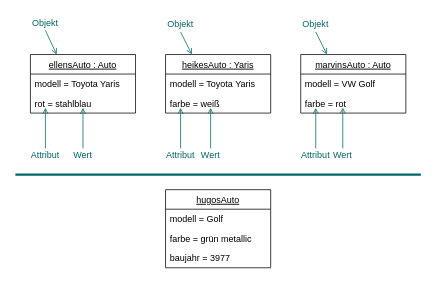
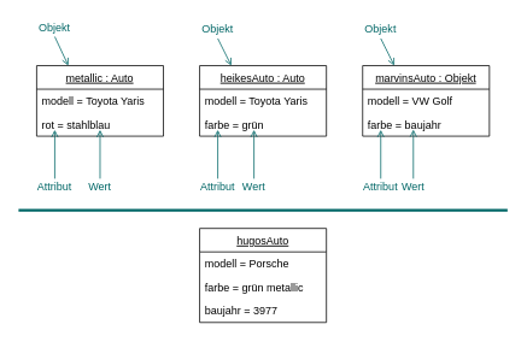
  <mxCell id="0" />
  <mxCell id="1" parent="0" />
  <mxCell id="2" value="" style="endArrow=none;html=1;rounded=0;strokeColor=#006666;strokeWidth=3;" edge="1" parent="1"><mxGeometry width="50" height="50" relative="1" as="geometry"><mxPoint x="560" y="232" as="sourcePoint" /><mxPoint x="20" y="232" as="targetPoint" /></mxGeometry></mxCell>
- <mxCell id="3" value="ellensAuto : Auto" style="swimlane;fontStyle=4;align=center;verticalAlign=top;childLayout=stackLayout;horizontal=1;startSize=26;horizontalStack=0;resizeParent=1;resizeParentMax=0;resizeLast=0;collapsible=1;marginBottom=0;" vertex="1" parent="1"><mxGeometry x="40" y="72" width="140" height="78" as="geometry" /></mxCell>
+ <mxCell id="3" value="metallic : Auto" style="swimlane;fontStyle=4;align=center;verticalAlign=top;childLayout=stackLayout;horizontal=1;startSize=26;horizontalStack=0;resizeParent=1;resizeParentMax=0;resizeLast=0;collapsible=1;marginBottom=0;" vertex="1" parent="1"><mxGeometry x="40" y="72" width="140" height="78" as="geometry" /></mxCell>
  <mxCell id="4" value="modell = Toyota Yaris" style="text;strokeColor=none;fillColor=none;align=left;verticalAlign=top;spacingLeft=4;spacingRight=4;overflow=hidden;rotatable=0;points=[[0,0.5],[1,0.5]];portConstraint=eastwest;" vertex="1" parent="3"><mxGeometry y="26" width="140" height="26" as="geometry" /></mxCell>
  <mxCell id="5" value="rot = stahlblau" style="text;strokeColor=none;fillColor=none;align=left;verticalAlign=top;spacingLeft=4;spacingRight=4;overflow=hidden;rotatable=0;points=[[0,0.5],[1,0.5]];portConstraint=eastwest;" vertex="1" parent="3"><mxGeometry y="52" width="140" height="26" as="geometry" /></mxCell>
- <mxCell id="6" value="heikesAuto : Yaris" style="swimlane;fontStyle=4;align=center;verticalAlign=top;childLayout=stackLayout;horizontal=1;startSize=26;horizontalStack=0;resizeParent=1;resizeParentMax=0;resizeLast=0;collapsible=1;marginBottom=0;" vertex="1" parent="1"><mxGeometry x="220" y="72" width="140" height="78" as="geometry" /></mxCell>
+ <mxCell id="6" value="heikesAuto : Auto" style="swimlane;fontStyle=4;align=center;verticalAlign=top;childLayout=stackLayout;horizontal=1;startSize=26;horizontalStack=0;resizeParent=1;resizeParentMax=0;resizeLast=0;collapsible=1;marginBottom=0;" vertex="1" parent="1"><mxGeometry x="220" y="72" width="140" height="78" as="geometry" /></mxCell>
  <mxCell id="7" value="modell = Toyota Yaris" style="text;strokeColor=none;fillColor=none;align=left;verticalAlign=top;spacingLeft=4;spacingRight=4;overflow=hidden;rotatable=0;points=[[0,0.5],[1,0.5]];portConstraint=eastwest;" vertex="1" parent="6"><mxGeometry y="26" width="140" height="26" as="geometry" /></mxCell>
- <mxCell id="8" value="farbe = weiß" style="text;strokeColor=none;fillColor=none;align=left;verticalAlign=top;spacingLeft=4;spacingRight=4;overflow=hidden;rotatable=0;points=[[0,0.5],[1,0.5]];portConstraint=eastwest;" vertex="1" parent="6"><mxGeometry y="52" width="140" height="26" as="geometry" /></mxCell>
- <mxCell id="9" value="marvinsAuto : Auto" style="swimlane;fontStyle=4;align=center;verticalAlign=top;childLayout=stackLayout;horizontal=1;startSize=26;horizontalStack=0;resizeParent=1;resizeParentMax=0;resizeLast=0;collapsible=1;marginBottom=0;" vertex="1" parent="1"><mxGeometry x="400" y="72" width="140" height="78" as="geometry" /></mxCell>
+ <mxCell id="8" value="farbe = grün" style="text;strokeColor=none;fillColor=none;align=left;verticalAlign=top;spacingLeft=4;spacingRight=4;overflow=hidden;rotatable=0;points=[[0,0.5],[1,0.5]];portConstraint=eastwest;" vertex="1" parent="6"><mxGeometry y="52" width="140" height="26" as="geometry" /></mxCell>
+ <mxCell id="9" value="marvinsAuto : Objekt" style="swimlane;fontStyle=4;align=center;verticalAlign=top;childLayout=stackLayout;horizontal=1;startSize=26;horizontalStack=0;resizeParent=1;resizeParentMax=0;resizeLast=0;collapsible=1;marginBottom=0;" vertex="1" parent="1"><mxGeometry x="400" y="72" width="140" height="78" as="geometry" /></mxCell>
  <mxCell id="10" value="modell = VW Golf" style="text;strokeColor=none;fillColor=none;align=left;verticalAlign=top;spacingLeft=4;spacingRight=4;overflow=hidden;rotatable=0;points=[[0,0.5],[1,0.5]];portConstraint=eastwest;" vertex="1" parent="9"><mxGeometry y="26" width="140" height="26" as="geometry" /></mxCell>
- <mxCell id="11" value="farbe = rot" style="text;strokeColor=none;fillColor=none;align=left;verticalAlign=top;spacingLeft=4;spacingRight=4;overflow=hidden;rotatable=0;points=[[0,0.5],[1,0.5]];portConstraint=eastwest;" vertex="1" parent="9"><mxGeometry y="52" width="140" height="26" as="geometry" /></mxCell>
+ <mxCell id="11" value="farbe = baujahr" style="text;strokeColor=none;fillColor=none;align=left;verticalAlign=top;spacingLeft=4;spacingRight=4;overflow=hidden;rotatable=0;points=[[0,0.5],[1,0.5]];portConstraint=eastwest;" vertex="1" parent="9"><mxGeometry y="52" width="140" height="26" as="geometry" /></mxCell>
  <mxCell id="12" value="" style="endArrow=open;html=1;endFill=0;entryX=0.25;entryY=0;entryDx=0;entryDy=0;exitX=0.5;exitY=1;exitDx=0;exitDy=0;strokeColor=#006666;" edge="1" parent="1" source="13" target="3"><mxGeometry width="50" height="50" relative="1" as="geometry"><mxPoint x="70" y="42" as="sourcePoint" /><mxPoint x="90" y="172" as="targetPoint" /></mxGeometry></mxCell>
  <mxCell id="13" value="Objekt" style="text;html=1;strokeColor=none;fillColor=none;align=center;verticalAlign=middle;whiteSpace=wrap;rounded=0;fontColor=#006666;" vertex="1" parent="1"><mxGeometry x="40" y="20" width="40" height="20" as="geometry" /></mxCell>
  <mxCell id="14" value="" style="endArrow=open;html=1;endFill=0;entryX=0.25;entryY=0;entryDx=0;entryDy=0;exitX=0.5;exitY=1;exitDx=0;exitDy=0;strokeColor=#006666;" edge="1" parent="1" source="15" target="6"><mxGeometry width="50" height="50" relative="1" as="geometry"><mxPoint x="250" y="42" as="sourcePoint" /><mxPoint x="280" y="42" as="targetPoint" /></mxGeometry></mxCell>
  <mxCell id="15" value="Objekt" style="text;html=1;strokeColor=none;fillColor=none;align=center;verticalAlign=middle;whiteSpace=wrap;rounded=0;fontColor=#006666;" vertex="1" parent="1"><mxGeometry x="220" y="22" width="40" height="20" as="geometry" /></mxCell>
  <mxCell id="16" value="" style="endArrow=open;html=1;endFill=0;entryX=0.25;entryY=0;entryDx=0;entryDy=0;exitX=0.5;exitY=1;exitDx=0;exitDy=0;strokeColor=#006666;" edge="1" parent="1" source="17" target="9"><mxGeometry width="50" height="50" relative="1" as="geometry"><mxPoint x="430" y="42" as="sourcePoint" /><mxPoint x="460" y="52" as="targetPoint" /></mxGeometry></mxCell>
  <mxCell id="17" value="Objekt" style="text;html=1;strokeColor=none;fillColor=none;align=center;verticalAlign=middle;whiteSpace=wrap;rounded=0;fontColor=#006666;" vertex="1" parent="1"><mxGeometry x="400" y="22" width="40" height="20" as="geometry" /></mxCell>
  <mxCell id="18" value="Attribut" style="text;html=1;strokeColor=none;fillColor=none;align=center;verticalAlign=middle;whiteSpace=wrap;rounded=0;fontColor=#006666;" vertex="1" parent="1"><mxGeometry x="40" y="196" width="40" height="20" as="geometry" /></mxCell>
  <mxCell id="19" value="Wert" style="text;html=1;strokeColor=none;fillColor=none;align=center;verticalAlign=middle;whiteSpace=wrap;rounded=0;fontColor=#006666;" vertex="1" parent="1"><mxGeometry x="90" y="196" width="40" height="20" as="geometry" /></mxCell>
  <mxCell id="20" value="" style="endArrow=open;html=1;endFill=0;exitX=0.5;exitY=0;exitDx=0;exitDy=0;entryX=0.1;entryY=1.077;entryDx=0;entryDy=0;entryPerimeter=0;strokeColor=#006666;" edge="1" parent="1"><mxGeometry width="50" height="50" relative="1" as="geometry"><mxPoint x="60" y="197" as="sourcePoint" /><mxPoint x="60" y="143.002" as="targetPoint" /></mxGeometry></mxCell>
  <mxCell id="21" value="" style="endArrow=open;html=1;endFill=0;exitX=0.5;exitY=0;exitDx=0;exitDy=0;entryX=0.35;entryY=1.077;entryDx=0;entryDy=0;entryPerimeter=0;strokeColor=#006666;" edge="1" parent="1"><mxGeometry width="50" height="50" relative="1" as="geometry"><mxPoint x="110" y="197" as="sourcePoint" /><mxPoint x="110" y="143.002" as="targetPoint" /></mxGeometry></mxCell>
  <mxCell id="22" value="Attribut" style="text;html=1;strokeColor=none;fillColor=none;align=center;verticalAlign=middle;whiteSpace=wrap;rounded=0;fontColor=#006666;" vertex="1" parent="1"><mxGeometry x="220" y="196" width="40" height="20" as="geometry" /></mxCell>
  <mxCell id="23" value="Wert" style="text;html=1;strokeColor=none;fillColor=none;align=center;verticalAlign=middle;whiteSpace=wrap;rounded=0;fontColor=#006666;" vertex="1" parent="1"><mxGeometry x="260" y="196" width="40" height="20" as="geometry" /></mxCell>
  <mxCell id="24" value="" style="endArrow=open;html=1;endFill=0;exitX=0.5;exitY=0;exitDx=0;exitDy=0;entryX=0.1;entryY=1.077;entryDx=0;entryDy=0;entryPerimeter=0;strokeColor=#006666;" edge="1" parent="1"><mxGeometry width="50" height="50" relative="1" as="geometry"><mxPoint x="240" y="197" as="sourcePoint" /><mxPoint x="240" y="143.002" as="targetPoint" /></mxGeometry></mxCell>
  <mxCell id="25" value="" style="endArrow=open;html=1;endFill=0;exitX=0.5;exitY=0;exitDx=0;exitDy=0;entryX=0.35;entryY=1.077;entryDx=0;entryDy=0;entryPerimeter=0;strokeColor=#006666;" edge="1" parent="1"><mxGeometry width="50" height="50" relative="1" as="geometry"><mxPoint x="280" y="197" as="sourcePoint" /><mxPoint x="280" y="143.002" as="targetPoint" /></mxGeometry></mxCell>
  <mxCell id="26" value="Attribut" style="text;html=1;strokeColor=none;fillColor=none;align=center;verticalAlign=middle;whiteSpace=wrap;rounded=0;fontColor=#006666;" vertex="1" parent="1"><mxGeometry x="400" y="196" width="40" height="20" as="geometry" /></mxCell>
  <mxCell id="27" value="Wert" style="text;html=1;strokeColor=none;fillColor=none;align=center;verticalAlign=middle;whiteSpace=wrap;rounded=0;fontColor=#006666;" vertex="1" parent="1"><mxGeometry x="436" y="196" width="40" height="20" as="geometry" /></mxCell>
  <mxCell id="28" value="" style="endArrow=open;html=1;endFill=0;exitX=0.5;exitY=0;exitDx=0;exitDy=0;entryX=0.1;entryY=1.077;entryDx=0;entryDy=0;entryPerimeter=0;strokeColor=#006666;" edge="1" parent="1"><mxGeometry width="50" height="50" relative="1" as="geometry"><mxPoint x="420" y="197" as="sourcePoint" /><mxPoint x="420" y="143.002" as="targetPoint" /></mxGeometry></mxCell>
  <mxCell id="29" value="" style="endArrow=open;html=1;endFill=0;exitX=0.5;exitY=0;exitDx=0;exitDy=0;entryX=0.3;entryY=1.064;entryDx=0;entryDy=0;entryPerimeter=0;strokeColor=#006666;" edge="1" parent="1"><mxGeometry width="50" height="50" relative="1" as="geometry"><mxPoint x="456" y="197" as="sourcePoint" /><mxPoint x="456" y="142.664" as="targetPoint" /></mxGeometry></mxCell>
  <mxCell id="30" value="hugosAuto" style="swimlane;fontStyle=4;align=center;verticalAlign=top;childLayout=stackLayout;horizontal=1;startSize=26;horizontalStack=0;resizeParent=1;resizeParentMax=0;resizeLast=0;collapsible=1;marginBottom=0;" vertex="1" parent="1"><mxGeometry x="220" y="252" width="140" height="104" as="geometry" /></mxCell>
- <mxCell id="31" value="modell = Golf" style="text;strokeColor=none;fillColor=none;align=left;verticalAlign=top;spacingLeft=4;spacingRight=4;overflow=hidden;rotatable=0;points=[[0,0.5],[1,0.5]];portConstraint=eastwest;" vertex="1" parent="30"><mxGeometry y="26" width="140" height="26" as="geometry" /></mxCell>
+ <mxCell id="31" value="modell = Porsche" style="text;strokeColor=none;fillColor=none;align=left;verticalAlign=top;spacingLeft=4;spacingRight=4;overflow=hidden;rotatable=0;points=[[0,0.5],[1,0.5]];portConstraint=eastwest;" vertex="1" parent="30"><mxGeometry y="26" width="140" height="26" as="geometry" /></mxCell>
  <mxCell id="32" value="farbe = grün metallic" style="text;strokeColor=none;fillColor=none;align=left;verticalAlign=top;spacingLeft=4;spacingRight=4;overflow=hidden;rotatable=0;points=[[0,0.5],[1,0.5]];portConstraint=eastwest;" vertex="1" parent="30"><mxGeometry y="52" width="140" height="26" as="geometry" /></mxCell>
  <mxCell id="33" value="baujahr = 3977" style="text;strokeColor=none;fillColor=none;align=left;verticalAlign=top;spacingLeft=4;spacingRight=4;overflow=hidden;rotatable=0;points=[[0,0.5],[1,0.5]];portConstraint=eastwest;" vertex="1" parent="30"><mxGeometry y="78" width="140" height="26" as="geometry" /></mxCell>
